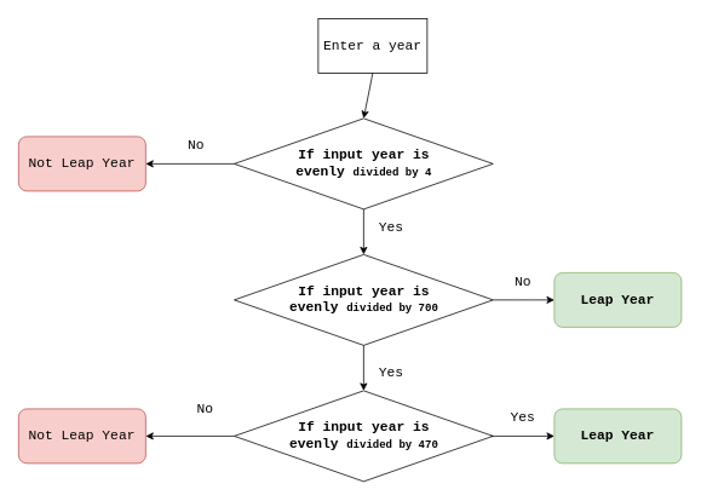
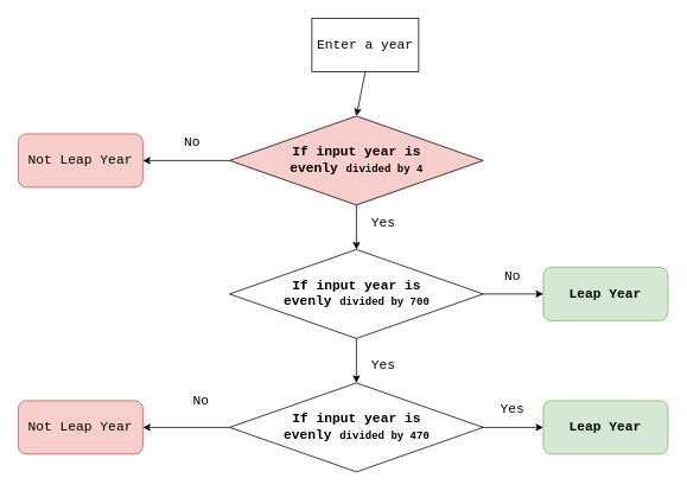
  <mxCell id="0" />
  <mxCell id="1" parent="0" />
  <mxCell id="2" value="&lt;div style=&quot;font-size: 15px&quot;&gt;Enter a year&lt;/div&gt;" style="rounded=0;whiteSpace=wrap;html=1;fontFamily=Courier New;" vertex="1" parent="1"><mxGeometry x="350" y="20" width="120" height="60" as="geometry" /></mxCell>
  <mxCell id="3" value="" style="endArrow=classic;html=1;exitX=0.5;exitY=1;exitDx=0;exitDy=0;" edge="1" parent="1" source="2"><mxGeometry width="50" height="50" relative="1" as="geometry"><mxPoint x="360" y="300" as="sourcePoint" /><mxPoint x="400" y="130" as="targetPoint" /><Array as="points" /></mxGeometry></mxCell>
- <mxCell id="4" value="&lt;div&gt;&lt;font style=&quot;font-size: 15px&quot;&gt;&lt;b&gt;If input year is &lt;/b&gt;&lt;/font&gt;&lt;/div&gt;&lt;div&gt;&lt;b&gt;&lt;font&gt;&lt;font style=&quot;font-size: 15px&quot;&gt;evenly &lt;/font&gt;divided by 4&lt;/font&gt;&lt;/b&gt;&lt;/div&gt;" style="rhombus;whiteSpace=wrap;html=1;fontFamily=Courier New;" vertex="1" parent="1"><mxGeometry x="257.5" y="130" width="285" height="100" as="geometry" /></mxCell>
+ <mxCell id="4" value="&lt;div&gt;&lt;font style=&quot;font-size: 15px&quot;&gt;&lt;b&gt;If input year is &lt;/b&gt;&lt;/font&gt;&lt;/div&gt;&lt;div&gt;&lt;b&gt;&lt;font&gt;&lt;font style=&quot;font-size: 15px&quot;&gt;evenly &lt;/font&gt;divided by 4&lt;/font&gt;&lt;/b&gt;&lt;/div&gt;" style="rhombus;whiteSpace=wrap;html=1;fontFamily=Courier New;fillColor=#f8cecc;" vertex="1" parent="1"><mxGeometry x="257.5" y="130" width="285" height="100" as="geometry" /></mxCell>
  <mxCell id="5" value="&lt;div&gt;&lt;font&gt;&lt;span style=&quot;font-size: 15px&quot;&gt;Not Leap Year&lt;/span&gt;&lt;/font&gt;&lt;/div&gt;" style="rounded=1;whiteSpace=wrap;html=1;fillColor=#f8cecc;strokeColor=#b85450;fontFamily=Courier New;" vertex="1" parent="1"><mxGeometry x="20" y="150" width="140" height="60" as="geometry" /></mxCell>
  <mxCell id="6" value="" style="endArrow=classic;html=1;entryX=1;entryY=0.5;entryDx=0;entryDy=0;exitX=0;exitY=0.5;exitDx=0;exitDy=0;" edge="1" parent="1" source="4" target="5"><mxGeometry width="50" height="50" relative="1" as="geometry"><mxPoint x="360" y="290" as="sourcePoint" /><mxPoint x="410" y="240" as="targetPoint" /><Array as="points" /></mxGeometry></mxCell>
  <mxCell id="7" value="&lt;pre&gt;&lt;font face=&quot;Courier New&quot; style=&quot;font-size: 15px&quot;&gt;No&lt;/font&gt;&lt;/pre&gt;" style="text;html=1;align=center;verticalAlign=middle;resizable=0;points=[];autosize=1;" vertex="1" parent="1"><mxGeometry x="200" y="140" width="30" height="40" as="geometry" /></mxCell>
  <mxCell id="8" value="&lt;div&gt;&lt;font style=&quot;font-size: 15px&quot;&gt;&lt;b&gt;If input year is &lt;/b&gt;&lt;/font&gt;&lt;/div&gt;&lt;div&gt;&lt;b&gt;&lt;font&gt;&lt;font style=&quot;font-size: 15px&quot;&gt;evenly &lt;/font&gt;divided by 700&lt;/font&gt;&lt;/b&gt;&lt;/div&gt;" style="rhombus;whiteSpace=wrap;html=1;fontFamily=Courier New;" vertex="1" parent="1"><mxGeometry x="257.5" y="280" width="285" height="100" as="geometry" /></mxCell>
  <mxCell id="9" value="" style="endArrow=classic;html=1;exitX=0.5;exitY=1;exitDx=0;exitDy=0;" edge="1" parent="1" source="4"><mxGeometry width="50" height="50" relative="1" as="geometry"><mxPoint x="360" y="330" as="sourcePoint" /><mxPoint x="400" y="280" as="targetPoint" /></mxGeometry></mxCell>
  <mxCell id="10" value="&lt;pre&gt;&lt;font face=&quot;Courier New&quot; style=&quot;font-size: 15px&quot;&gt;Yes&lt;/font&gt;&lt;/pre&gt;" style="text;html=1;align=center;verticalAlign=middle;resizable=0;points=[];autosize=1;" vertex="1" parent="1"><mxGeometry x="410" y="230" width="40" height="40" as="geometry" /></mxCell>
  <mxCell id="11" value="&lt;div&gt;&lt;font&gt;&lt;span style=&quot;font-size: 15px&quot;&gt;Leap Year&lt;/span&gt;&lt;/font&gt;&lt;/div&gt;" style="rounded=1;whiteSpace=wrap;html=1;fillColor=#d5e8d4;strokeColor=#82b366;fontFamily=Courier New;fontStyle=1" vertex="1" parent="1"><mxGeometry x="610" y="300" width="140" height="60" as="geometry" /></mxCell>
  <mxCell id="12" value="" style="endArrow=classic;html=1;entryX=0;entryY=0.5;entryDx=0;entryDy=0;exitX=1;exitY=0.5;exitDx=0;exitDy=0;" edge="1" parent="1" source="8" target="11"><mxGeometry width="50" height="50" relative="1" as="geometry"><mxPoint x="360" y="370" as="sourcePoint" /><mxPoint x="410" y="320" as="targetPoint" /><Array as="points"><mxPoint x="580" y="330" /></Array></mxGeometry></mxCell>
  <mxCell id="13" value="&lt;pre&gt;&lt;font face=&quot;Courier New&quot; style=&quot;font-size: 15px&quot;&gt;No&lt;/font&gt;&lt;/pre&gt;" style="text;html=1;align=center;verticalAlign=middle;resizable=0;points=[];autosize=1;" vertex="1" parent="1"><mxGeometry x="560" y="290" width="30" height="40" as="geometry" /></mxCell>
  <mxCell id="14" value="&lt;div&gt;&lt;font style=&quot;font-size: 15px&quot;&gt;&lt;b&gt;If input year is &lt;/b&gt;&lt;/font&gt;&lt;/div&gt;&lt;div&gt;&lt;b&gt;&lt;font&gt;&lt;font style=&quot;font-size: 15px&quot;&gt;evenly &lt;/font&gt;divided by 470&lt;/font&gt;&lt;/b&gt;&lt;/div&gt;" style="rhombus;whiteSpace=wrap;html=1;fontFamily=Courier New;" vertex="1" parent="1"><mxGeometry x="257.5" y="430" width="285" height="100" as="geometry" /></mxCell>
  <mxCell id="15" value="" style="endArrow=classic;html=1;entryX=0.5;entryY=0;entryDx=0;entryDy=0;" edge="1" parent="1" target="14"><mxGeometry width="50" height="50" relative="1" as="geometry"><mxPoint x="400" y="380" as="sourcePoint" /><mxPoint x="410" y="300" as="targetPoint" /><Array as="points" /></mxGeometry></mxCell>
  <mxCell id="16" value="&lt;pre&gt;&lt;font face=&quot;Courier New&quot; style=&quot;font-size: 15px&quot;&gt;Yes&lt;/font&gt;&lt;/pre&gt;" style="text;html=1;align=center;verticalAlign=middle;resizable=0;points=[];autosize=1;" vertex="1" parent="1"><mxGeometry x="410" y="390" width="40" height="40" as="geometry" /></mxCell>
  <mxCell id="17" value="&lt;div&gt;&lt;font&gt;&lt;span style=&quot;font-size: 15px&quot;&gt;Leap Year&lt;/span&gt;&lt;/font&gt;&lt;/div&gt;" style="rounded=1;whiteSpace=wrap;html=1;fillColor=#d5e8d4;strokeColor=#82b366;fontFamily=Courier New;fontStyle=1" vertex="1" parent="1"><mxGeometry x="610" y="450" width="140" height="60" as="geometry" /></mxCell>
  <mxCell id="18" value="" style="endArrow=classic;html=1;entryX=0;entryY=0.5;entryDx=0;entryDy=0;" edge="1" parent="1" target="17"><mxGeometry width="50" height="50" relative="1" as="geometry"><mxPoint x="540" y="480" as="sourcePoint" /><mxPoint x="410" y="460" as="targetPoint" /></mxGeometry></mxCell>
  <mxCell id="19" value="&lt;pre&gt;&lt;font face=&quot;Courier New&quot; style=&quot;font-size: 15px&quot;&gt;Yes&lt;/font&gt;&lt;/pre&gt;" style="text;html=1;align=center;verticalAlign=middle;resizable=0;points=[];autosize=1;" vertex="1" parent="1"><mxGeometry x="555" y="440" width="40" height="40" as="geometry" /></mxCell>
  <mxCell id="20" value="&lt;div&gt;&lt;font&gt;&lt;span style=&quot;font-size: 15px&quot;&gt;Not Leap Year&lt;/span&gt;&lt;/font&gt;&lt;/div&gt;" style="rounded=1;whiteSpace=wrap;html=1;fillColor=#f8cecc;strokeColor=#b85450;fontFamily=Courier New;" vertex="1" parent="1"><mxGeometry x="20" y="450" width="140" height="60" as="geometry" /></mxCell>
  <mxCell id="21" value="" style="endArrow=classic;html=1;exitX=0;exitY=0.5;exitDx=0;exitDy=0;entryX=1;entryY=0.5;entryDx=0;entryDy=0;" edge="1" parent="1" source="14" target="20"><mxGeometry width="50" height="50" relative="1" as="geometry"><mxPoint x="360" y="430" as="sourcePoint" /><mxPoint x="410" y="380" as="targetPoint" /></mxGeometry></mxCell>
  <mxCell id="22" value="&lt;pre&gt;&lt;font face=&quot;Courier New&quot; style=&quot;font-size: 15px&quot;&gt;No&lt;/font&gt;&lt;/pre&gt;" style="text;html=1;align=center;verticalAlign=middle;resizable=0;points=[];autosize=1;" vertex="1" parent="1"><mxGeometry x="210" y="430" width="30" height="40" as="geometry" /></mxCell>
